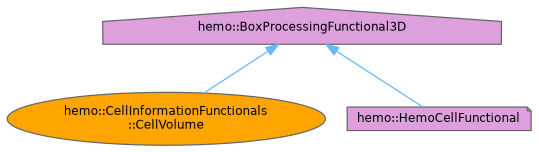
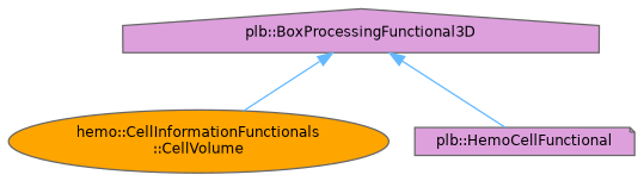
  digraph {
    node [color=gray40 fillcolor=plum fontname=Helvetica fontsize=10 style=filled]
    edge [color=steelblue1 dir=back fontname=Helvetica fontsize=10 labelfontname=Helvetica labelfontsize=10 style=solid]
    n1 [fillcolor=orange fontcolor=black height=0.2 label="hemo::CellInformationFunctionals\l::CellVolume" shape=ellipse width=0.4]
-   n2 [height=0.2 label="hemo::HemoCellFunctional" shape=note width=0.4]
-   n3 [height=0.2 label="hemo::BoxProcessingFunctional3D" shape=house width=0.4]
+   n2 [height=0.2 label="plb::HemoCellFunctional" shape=note width=0.4]
+   n3 [height=0.2 label="plb::BoxProcessingFunctional3D" shape=house width=0.4]
    n3 -> n1
    n3 -> n2
  }
